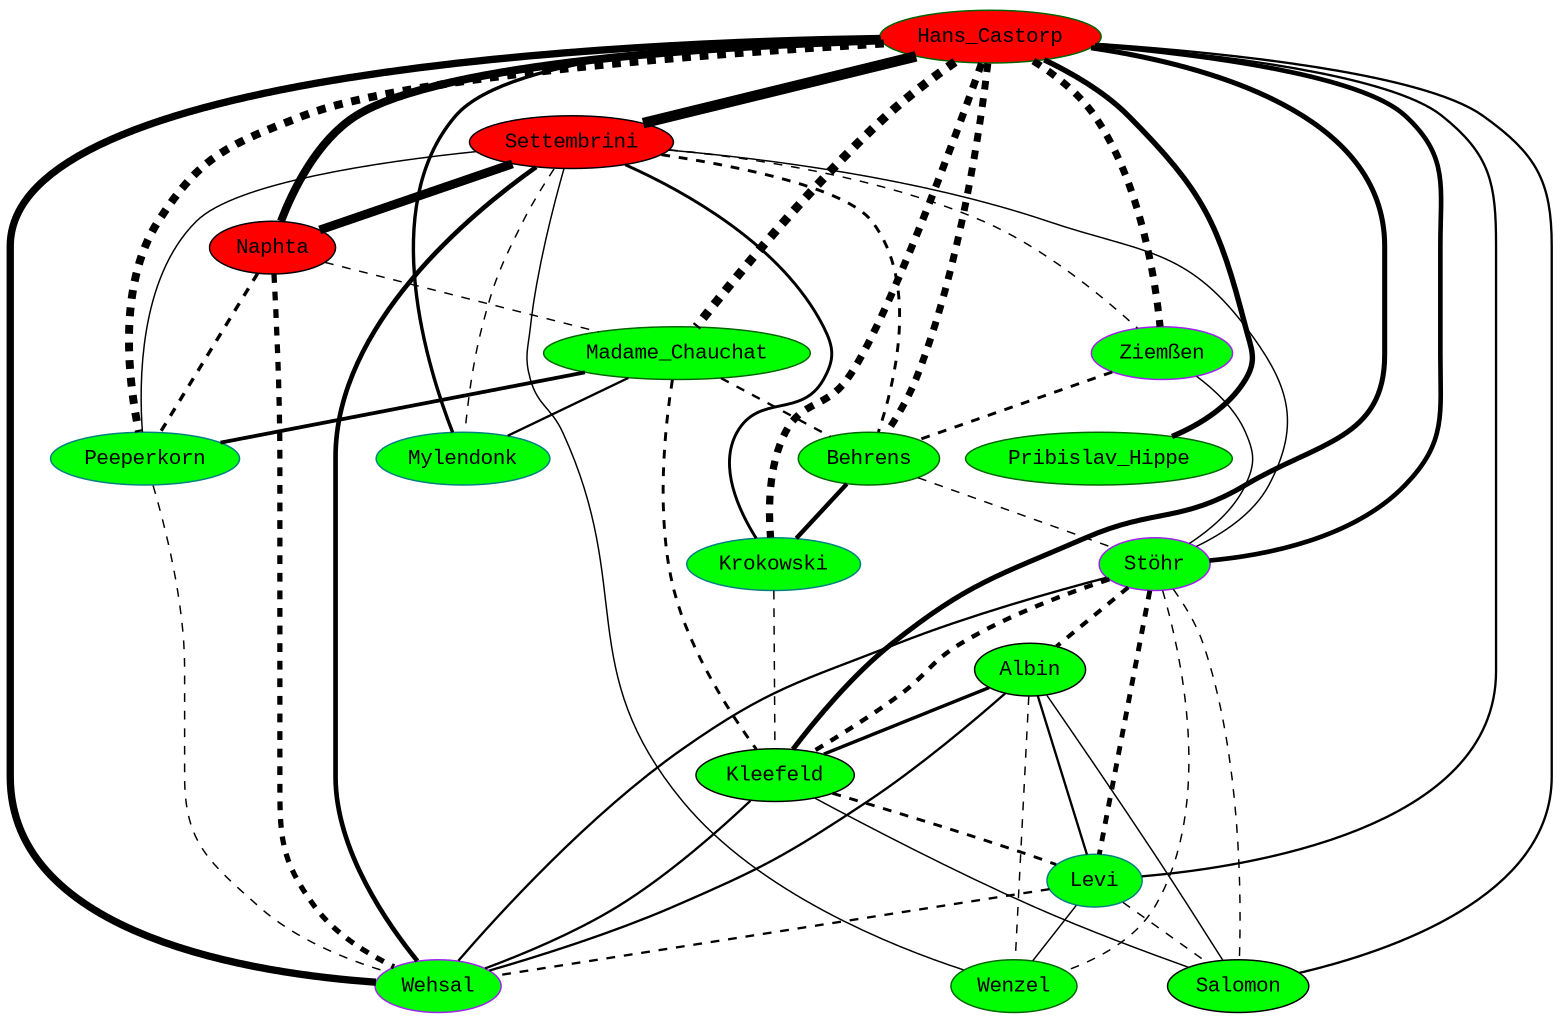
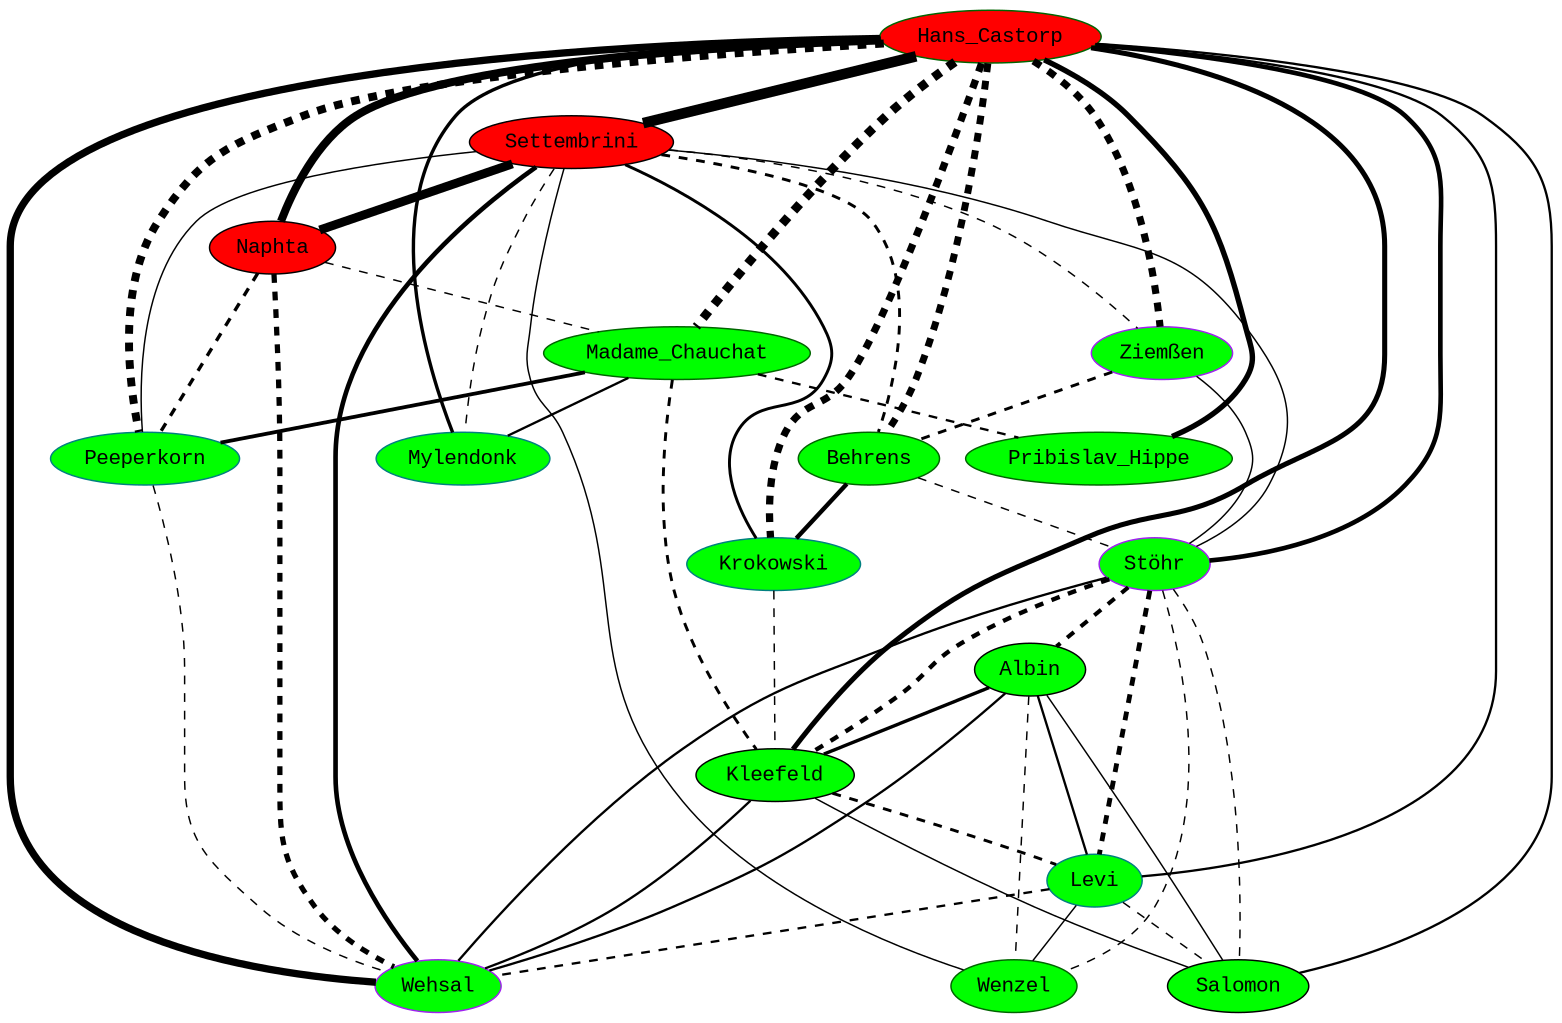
  graph {
    fontname="Liberation Mono"
    node [color=darkgreen fillcolor=green fontname="Liberation Mono" shape=ellipse style=filled]
    edge [fontname="Liberation Mono" penwidth=1.0 style=bold]
    Hans_Castorp [fillcolor=red]
    Settembrini [color=black fillcolor=red]
    Naphta [color=black fillcolor=red]
    Madame_Chauchat
    Peeperkorn [color=teal]
    "Ziemßen" [color=purple]
    Behrens
    Krokowski [color=teal]
    "Stöhr" [color=purple]
    Mylendonk [color=teal]
    Pribislav_Hippe
    Kleefeld [color=black]
    Levi [color=teal]
    Salomon [color=black]
    Wehsal [color=purple]
    Wenzel
    Albin [color=black]
    Hans_Castorp -- Settembrini [penwidth=7.22881869049588]
    Hans_Castorp -- Naphta [penwidth=5.491853096329675]
    Hans_Castorp -- Madame_Chauchat [penwidth=6.087462841250339 style=dashed]
    Hans_Castorp -- Peeperkorn [penwidth=5.426264754702098 style=dashed]
    Hans_Castorp -- "Ziemßen" [penwidth=4.857980995127572 style=dashed]
    Hans_Castorp -- Behrens [penwidth=4.754887502163468 style=dashed]
    Hans_Castorp -- Krokowski [penwidth=4.954196310386875 style=dashed]
    Hans_Castorp -- "Stöhr" [penwidth=3.169925001442312]
    Hans_Castorp -- Mylendonk [penwidth=2.321928094887362]
    Hans_Castorp -- Pribislav_Hippe [penwidth=3.700439718141092]
    Hans_Castorp -- Kleefeld [penwidth=3.4594316186372973]
    Hans_Castorp -- Levi [penwidth=1.584962500721156]
    Hans_Castorp -- Salomon [penwidth=1.584962500721156]
    Hans_Castorp -- Wehsal [penwidth=5.0]
    Settembrini -- Naphta [penwidth=6.044394119358453]
    Settembrini -- Peeperkorn
    Settembrini -- "Ziemßen" [style=dashed]
    Settembrini -- Behrens [penwidth=2.0 style=dashed]
    Settembrini -- Krokowski [penwidth=2.0]
    Settembrini -- "Stöhr"
    Settembrini -- Mylendonk [style=dashed]
    Settembrini -- Wehsal [penwidth=3.169925001442312]
    Settembrini -- Wenzel
    Naphta -- Madame_Chauchat [style=dashed]
    Naphta -- Peeperkorn [penwidth=2.321928094887362 style=dashed]
    Naphta -- Wehsal [penwidth=3.584962500721156 style=dashed]
    Madame_Chauchat -- Peeperkorn [penwidth=2.584962500721156]
    Madame_Chauchat -- Mylendonk [penwidth=1.584962500721156]
-   Madame_Chauchat -- Behrens [penwidth=1.584962500721156 style=dashed]
+   Madame_Chauchat -- Pribislav_Hippe [penwidth=1.584962500721156 style=dashed]
    Madame_Chauchat -- Kleefeld [penwidth=2.0 style=dashed]
    Peeperkorn -- Wehsal [style=dashed]
    "Ziemßen" -- Behrens [penwidth=2.0 style=dashed]
    "Ziemßen" -- "Stöhr"
    Behrens -- Krokowski [penwidth=3.0]
    Behrens -- "Stöhr" [style=dashed]
    Krokowski -- Kleefeld [style=dashed]
    "Stöhr" -- Kleefeld [penwidth=3.0 style=dashed]
    "Stöhr" -- Levi [penwidth=3.321928094887362 style=dashed]
    "Stöhr" -- Salomon [style=dashed]
    "Stöhr" -- Wehsal [penwidth=1.584962500721156]
    "Stöhr" -- Wenzel [style=dashed]
    "Stöhr" -- Albin [penwidth=2.807354922057604 style=dashed]
    Kleefeld -- Levi [penwidth=2.0 style=dashed]
    Kleefeld -- Salomon
    Kleefeld -- Wehsal [penwidth=1.584962500721156]
    Levi -- Salomon [style=dashed]
    Levi -- Wehsal [penwidth=1.584962500721156 style=dashed]
    Levi -- Wenzel
    Albin -- Kleefeld [penwidth=2.321928094887362]
    Albin -- Levi [penwidth=1.584962500721156]
    Albin -- Salomon
    Albin -- Wehsal [penwidth=1.584962500721156]
    Albin -- Wenzel [style=dashed]
  }
